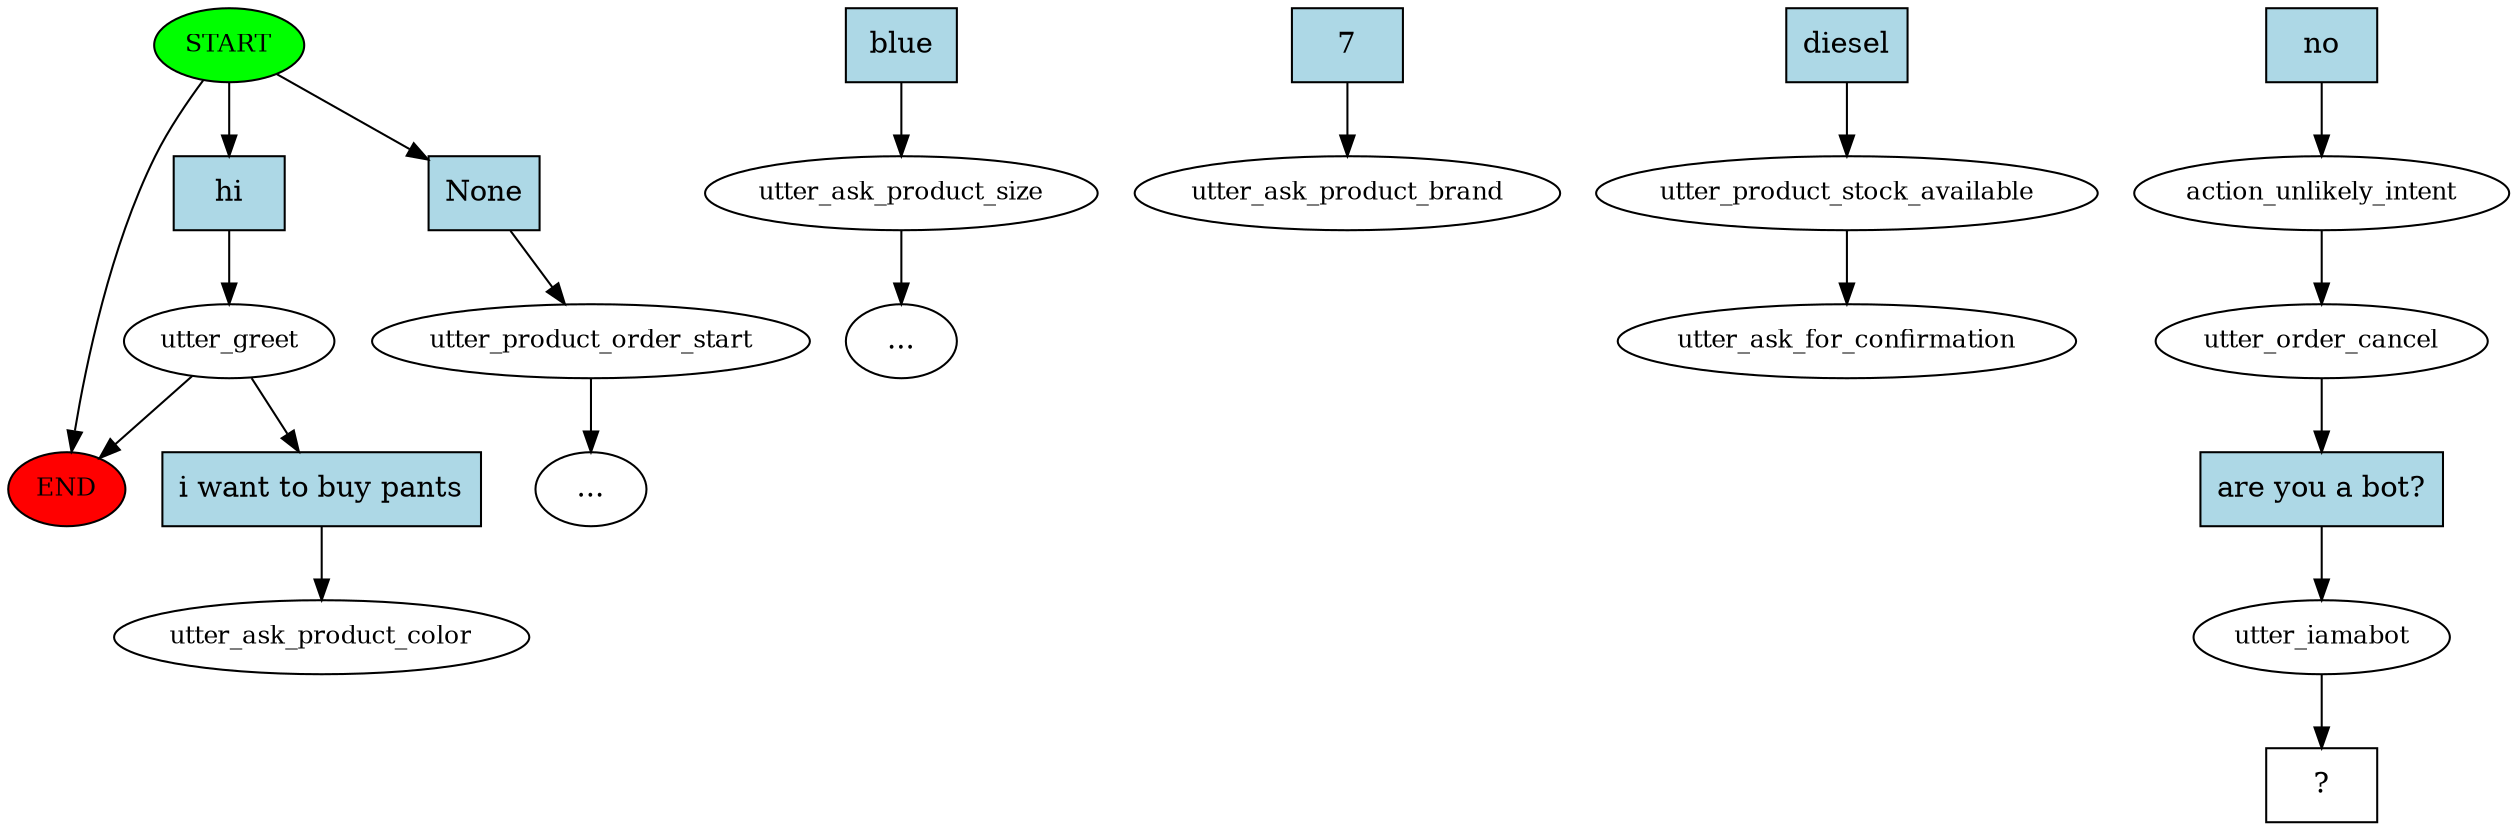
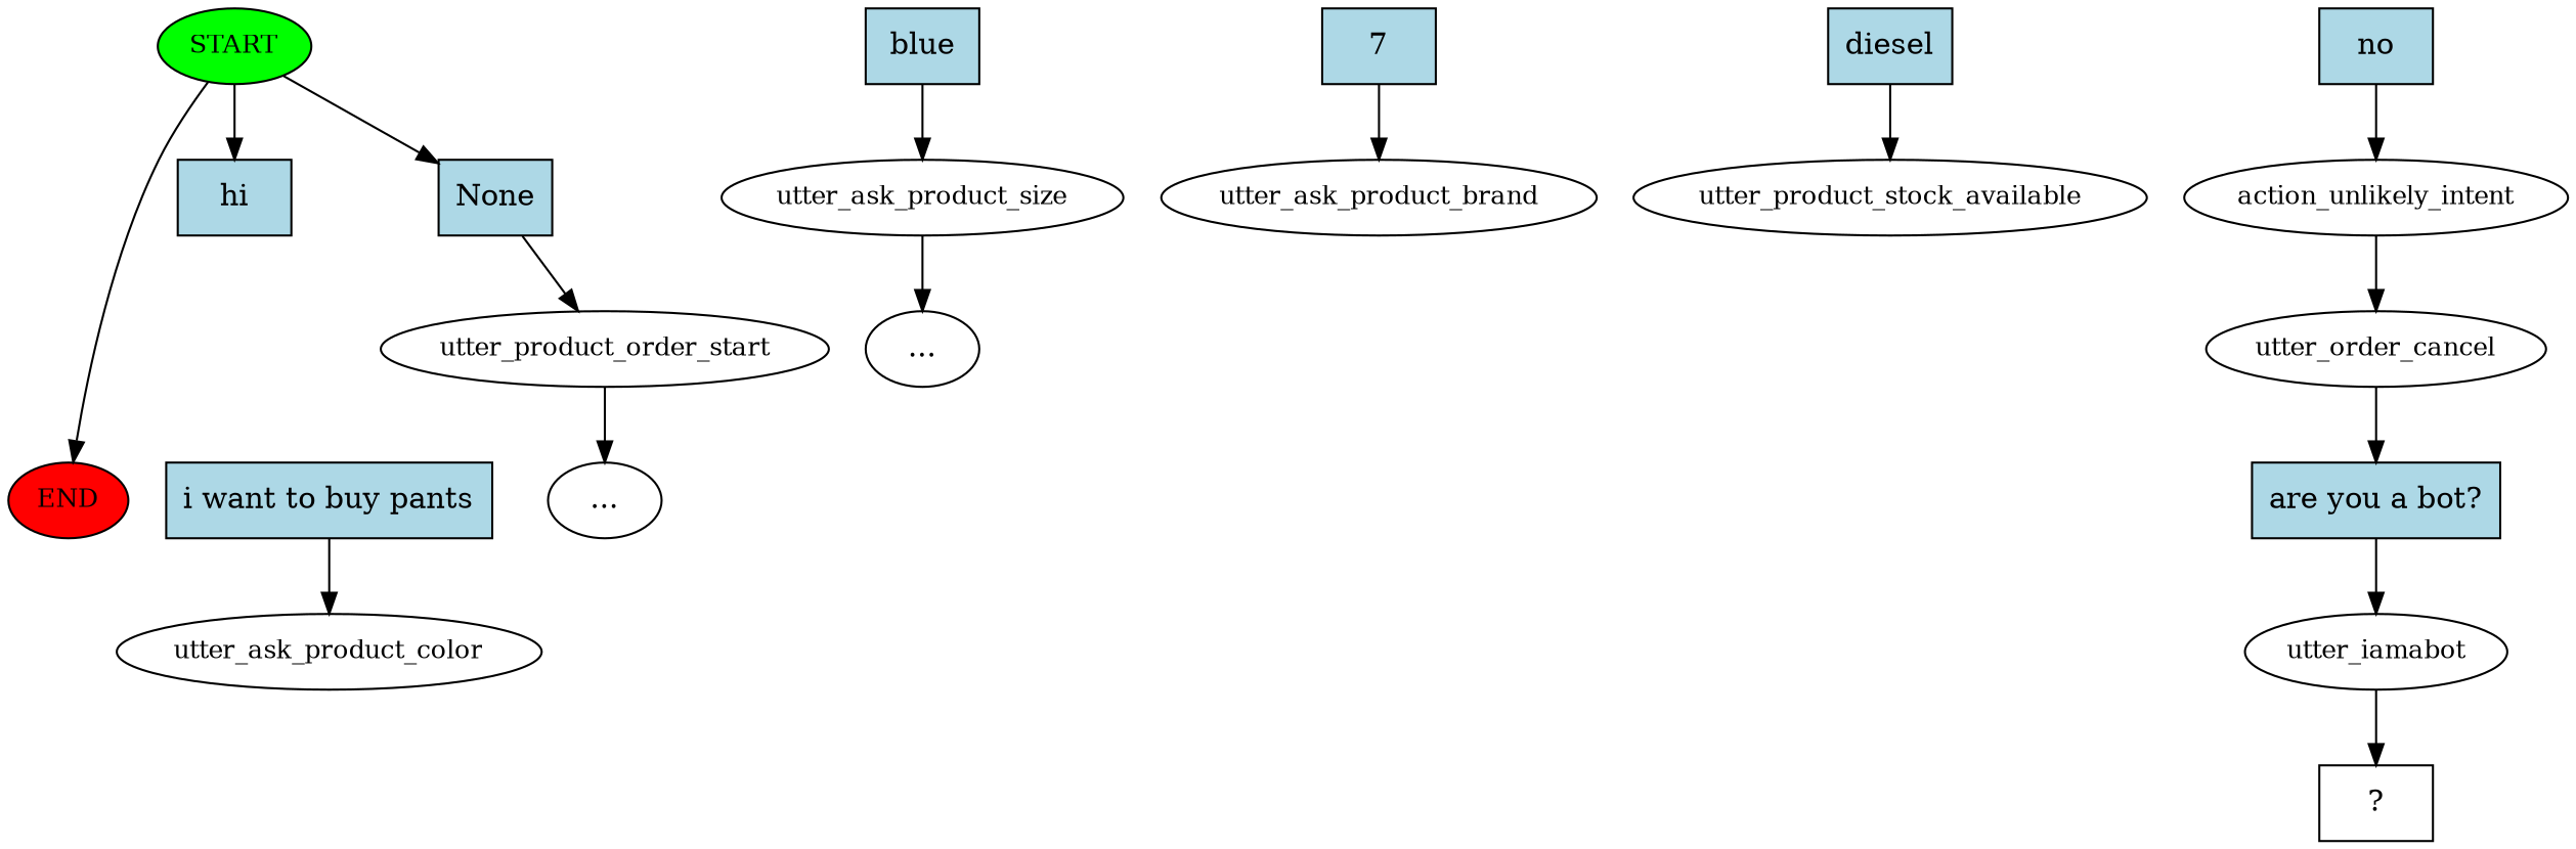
  digraph {
    node [fontsize=12]
    n1 [fillcolor=green label=START style=filled]
    n2 [fillcolor=red label=END style=filled]
    n3 [fillcolor=lightblue label=hi shape=rect style=filled fontsize=""]
    n4 [fillcolor=lightblue label=None shape=rect style=filled fontsize=""]
-   n5 [label=utter_greet]
    n6 [label=utter_product_order_start]
    n7 [fillcolor=lightblue label="i want to buy pants" shape=rect style=filled fontsize=""]
    n8 [label=utter_ask_product_color]
    n9 [label="..." fontsize=""]
    n10 [fillcolor=lightblue label=blue shape=rect style=filled fontsize=""]
    n11 [label=utter_ask_product_size]
    n12 [label="..." fontsize=""]
    n13 [fillcolor=lightblue label=7 shape=rect style=filled fontsize=""]
    n14 [label=utter_ask_product_brand]
    n15 [fillcolor=lightblue label=diesel shape=rect style=filled fontsize=""]
    n16 [label=utter_product_stock_available]
-   n17 [label=utter_ask_for_confirmation]
    n18 [fillcolor=lightblue label=no shape=rect style=filled fontsize=""]
    n19 [label=action_unlikely_intent]
    n20 [label=utter_order_cancel]
    n21 [fillcolor=lightblue label="are you a bot?" shape=rect style=filled fontsize=""]
    n22 [label=utter_iamabot]
    n23 [label="  ?  " shape=rect fontsize=""]
    n1 -> n2
    n1 -> n3
    n1 -> n4
-   n3 -> n5
    n4 -> n6
-   n5 -> n2
-   n5 -> n7
    n6 -> n9
    n7 -> n8
    n10 -> n11
    n11 -> n12
    n13 -> n14
    n15 -> n16
-   n16 -> n17
    n18 -> n19
    n19 -> n20
    n20 -> n21
    n21 -> n22
    n22 -> n23
  }
